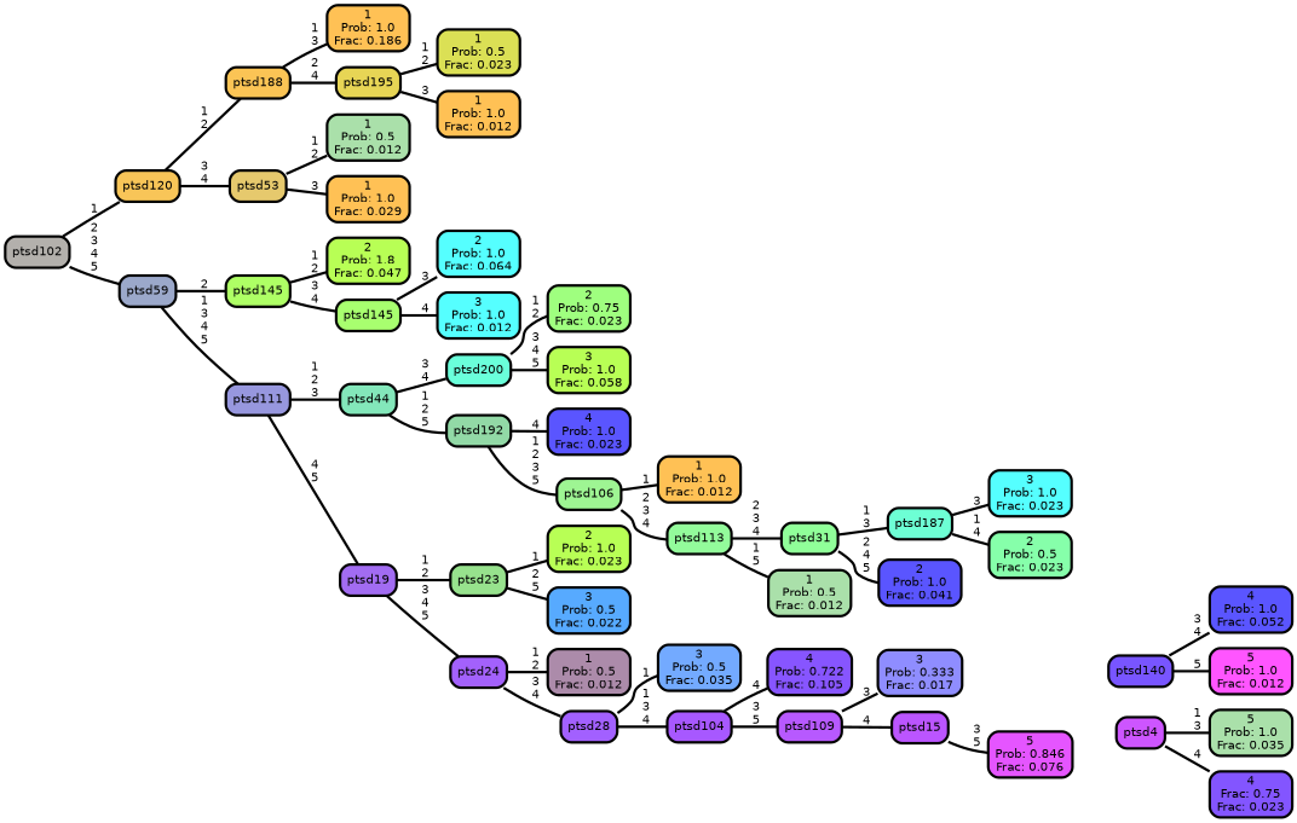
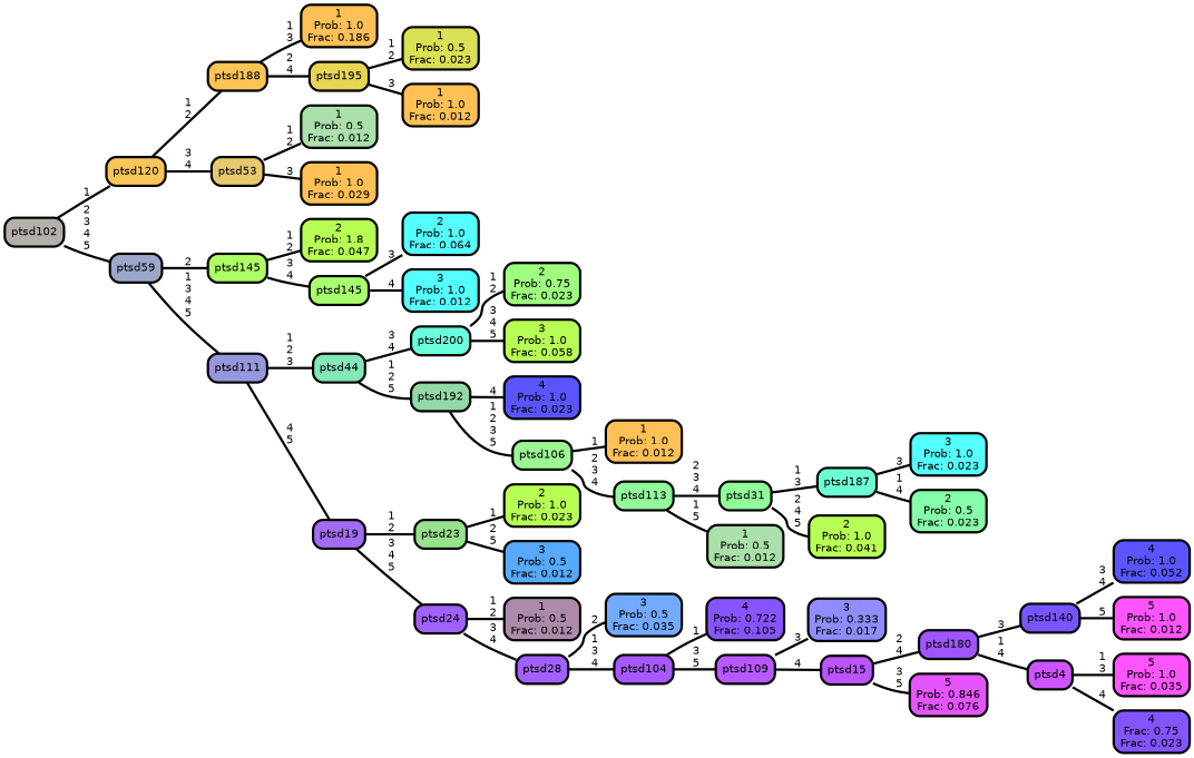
  graph {
    rankdir=LR
    ranksep="0 equally"
    splines=straight
    node [color=black fillcolor="#ffc155" fontcolor=black fontname=helvetica penwidth=3 shape=box style="filled, rounded"]
    edge [color=black fontname=helvetica penwidth=3]
    n1 [label="1\nProb: 1.0\nFrac: 0.186"]
    n2 [fillcolor="#fbc455" label=ptsd188]
    n3 [fillcolor="#e7d555" label=ptsd195]
    n4 [fillcolor="#dbe055" label="1\nProb: 0.5\nFrac: 0.023"]
    n5 [label="1\nProb: 1.0\nFrac: 0.012"]
    n6 [fillcolor="#f8c558" label=ptsd120]
    n7 [fillcolor="#e6c96d" label=ptsd53]
    n8 [fillcolor="#aae0aa" label="1\nProb: 0.5\nFrac: 0.012"]
    n9 [label="1\nProb: 1.0\nFrac: 0.029"]
    n10 [fillcolor="#b3b0ac" label=ptsd102]
    n11 [fillcolor="#9ba8ca" label=ptsd59]
    n12 [fillcolor="#aeff65" label=ptsd145]
    n13 [fillcolor="#9797de" label=ptsd111]
    n14 [fillcolor="#b8ff55" label="2\nProb: 1.8\nFrac: 0.047"]
    n15 [fillcolor="#a8ff6f" label=ptsd145]
    n16 [fillcolor="#55ffff" label="2\nProb: 1.0\nFrac: 0.064"]
    n17 [fillcolor="#55ffff" label="3\nProb: 1.0\nFrac: 0.012"]
    n18 [fillcolor="#83e7ba" label=ptsd44]
    n19 [fillcolor="#a26cf2" label=ptsd19]
    n20 [fillcolor="#9fff7f" label="2\nProb: 0.75\nFrac: 0.023"]
    n21 [fillcolor="#6affda" label=ptsd200]
    n22 [fillcolor="#b8ff55" label="3\nProb: 1.0\nFrac: 0.058"]
    n23 [fillcolor="#92d9a6" label=ptsd192]
    n24 [fillcolor="#5a55ff" label="4\nProb: 1.0\nFrac: 0.023"]
    n25 [fillcolor="#9ef593" label=ptsd106]
    n26 [label="1\nProb: 1.0\nFrac: 0.012"]
    n27 [fillcolor="#93fb9b" label=ptsd113]
    n28 [fillcolor="#90ff99" label=ptsd31]
    n29 [fillcolor="#aae0aa" label="1\nProb: 0.5\nFrac: 0.012"]
    n30 [fillcolor="#55ffff" label="3\nProb: 1.0\nFrac: 0.023"]
    n31 [fillcolor="#6dffd4" label=ptsd187]
    n32 [fillcolor="#86ffaa" label="2\nProb: 0.5\nFrac: 0.023"]
-   n33 [fillcolor="#5a55ff" label="2\nProb: 1.0\nFrac: 0.041"]
+   n33 [fillcolor="#b8ff55" label="2\nProb: 1.0\nFrac: 0.041"]
    n34 [fillcolor="#97e28d" label=ptsd23]
    n35 [fillcolor="#a361fc" label=ptsd24]
    n36 [fillcolor="#b8ff55" label="2\nProb: 1.0\nFrac: 0.023"]
-   n37 [fillcolor="#57aaff" label="3\nProb: 0.5\nFrac: 0.022"]
+   n37 [fillcolor="#57aaff" label="3\nProb: 0.5\nFrac: 0.012"]
    n38 [fillcolor="#ac8baa" label="1\nProb: 0.5\nFrac: 0.012"]
    n39 [fillcolor="#a260ff" label=ptsd28]
    n40 [fillcolor="#73aaff" label="3\nProb: 0.5\nFrac: 0.035"]
    n41 [fillcolor="#a758ff" label=ptsd104]
    n42 [fillcolor="#8755ff" label="4\nProb: 0.722\nFrac: 0.105"]
    n43 [fillcolor="#b759ff" label=ptsd109]
    n44 [fillcolor="#8f8dff" label="3\nProb: 0.333\nFrac: 0.017"]
    n45 [fillcolor="#bb55ff" label=ptsd15]
+   n46 [fillcolor="#a055ff" label=ptsd180]
    n47 [fillcolor="#e555ff" label="5\nProb: 0.846\nFrac: 0.076"]
    n48 [fillcolor="#5a55ff" label="4\nProb: 1.0\nFrac: 0.052"]
    n49 [fillcolor="#7855ff" label=ptsd140]
    n50 [fillcolor="#ff55ff" label="5\nProb: 1.0\nFrac: 0.012"]
    n51 [fillcolor="#cd55ff" label=ptsd4]
-   n52 [fillcolor="#aae0aa" label="5\nProb: 1.0\nFrac: 0.035"]
+   n52 [fillcolor="#ff55ff" label="5\nProb: 1.0\nFrac: 0.035"]
    n53 [fillcolor="#8355ff" label="4\nFrac: 0.75\nFrac: 0.023"]
    subgraph sub_1 {
      rank=same
    }
    n2 -- n1 [label=" 1\n 3"]
    n2 -- n3 [label=" 2\n 4"]
    n3 -- n4 [label=" 1\n 2"]
    n3 -- n5 [label=" 3"]
    n6 -- n2 [label=" 1\n 2"]
    n6 -- n7 [label=" 3\n 4"]
    n7 -- n8 [label=" 1\n 2"]
    n7 -- n9 [label=" 3"]
    n10 -- n6 [label=" 1"]
    n10 -- n11 [label=" 2\n 3\n 4\n 5"]
    n11 -- n12 [label=" 2"]
    n11 -- n13 [label=" 1\n 3\n 4\n 5"]
    n12 -- n14 [label=" 1\n 2"]
    n12 -- n15 [label=" 3\n 4"]
    n13 -- n18 [label=" 1\n 2\n 3"]
    n13 -- n19 [label=" 4\n 5"]
    n15 -- n16 [label=" 3"]
    n15 -- n17 [label=" 4"]
    n18 -- n21 [label=" 3\n 4"]
    n18 -- n23 [label=" 1\n 2\n 5"]
    n19 -- n34 [label=" 1\n 2"]
    n19 -- n35 [label=" 3\n 4\n 5"]
    n21 -- n20 [label=" 1\n 2"]
    n21 -- n22 [label=" 3\n 4\n 5"]
    n23 -- n24 [label=" 4"]
    n23 -- n25 [label=" 1\n 2\n 3\n 5"]
    n25 -- n26 [label=" 1"]
    n25 -- n27 [label=" 2\n 3\n 4"]
    n27 -- n28 [label=" 2\n 3\n 4"]
    n27 -- n29 [label=" 1\n 5"]
    n28 -- n31 [label=" 1\n 3"]
    n28 -- n33 [label=" 2\n 4\n 5"]
    n31 -- n30 [label=" 3"]
    n31 -- n32 [label=" 1\n 4"]
    n34 -- n36 [label=" 1"]
    n34 -- n37 [label=" 2\n 5"]
    n35 -- n38 [label=" 1\n 2"]
    n35 -- n39 [label=" 3\n 4"]
-   n39 -- n40 [label=" 1"]
+   n39 -- n40 [label=" 2"]
    n39 -- n41 [label=" 1\n 3\n 4"]
-   n41 -- n42 [label=" 4"]
+   n41 -- n42 [label=" 1"]
    n41 -- n43 [label=" 3\n 5"]
    n43 -- n44 [label=" 3"]
    n43 -- n45 [label=" 4"]
+   n45 -- n46 [label=" 2\n 4"]
    n45 -- n47 [label=" 3\n 5"]
+   n46 -- n49 [label=" 3"]
+   n46 -- n51 [label=" 1\n 4"]
    n49 -- n48 [label=" 3\n 4"]
    n49 -- n50 [label=" 5"]
    n51 -- n52 [label=" 1\n 3"]
    n51 -- n53 [label=" 4"]
  }
